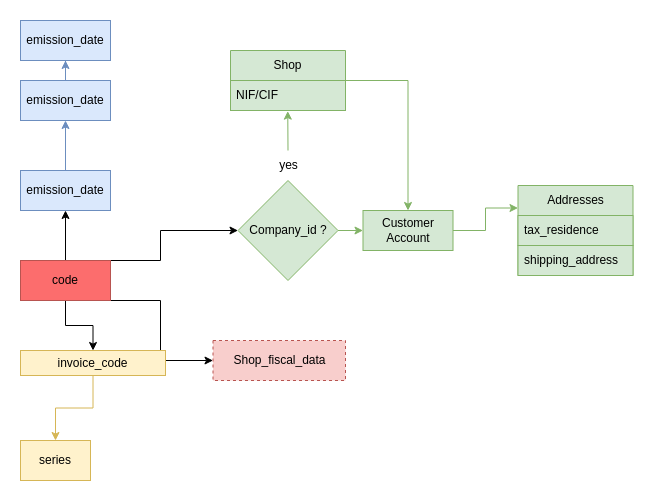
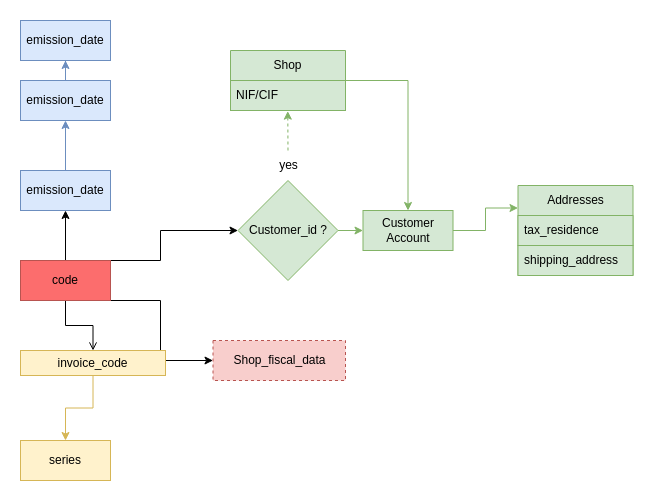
  <mxCell id="0" />
  <mxCell id="1" parent="0" />
  <mxCell id="2" style="edgeStyle=orthogonalEdgeStyle;rounded=0;orthogonalLoop=1;jettySize=auto;html=1;exitX=1;exitY=0;exitDx=0;exitDy=0;entryX=0;entryY=0.5;entryDx=0;entryDy=0;" edge="1" parent="1" source="6" target="13"><mxGeometry relative="1" as="geometry"><mxPoint x="-70" y="270" as="targetPoint" /><Array as="points"><mxPoint x="160" y="260" /><mxPoint x="160" y="230" /></Array></mxGeometry></mxCell>
- <mxCell id="3" style="edgeStyle=orthogonalEdgeStyle;rounded=0;orthogonalLoop=1;jettySize=auto;html=1;exitX=0.5;exitY=1;exitDx=0;exitDy=0;" edge="1" parent="1" source="6" target="21"><mxGeometry relative="1" as="geometry" /></mxCell>
+ <mxCell id="3" style="edgeStyle=orthogonalEdgeStyle;rounded=0;orthogonalLoop=1;jettySize=auto;html=1;exitX=0.5;exitY=1;exitDx=0;exitDy=0;endArrow=open;" edge="1" parent="1" source="6" target="21"><mxGeometry relative="1" as="geometry" /></mxCell>
  <mxCell id="4" style="edgeStyle=orthogonalEdgeStyle;rounded=0;orthogonalLoop=1;jettySize=auto;html=1;exitX=0.5;exitY=0;exitDx=0;exitDy=0;" edge="1" parent="1" source="6" target="24"><mxGeometry relative="1" as="geometry" /></mxCell>
  <mxCell id="5" style="edgeStyle=orthogonalEdgeStyle;rounded=0;orthogonalLoop=1;jettySize=auto;html=1;exitX=1;exitY=1;exitDx=0;exitDy=0;entryX=0;entryY=0.5;entryDx=0;entryDy=0;" edge="1" parent="1" source="6" target="28"><mxGeometry relative="1" as="geometry"><mxPoint x="280" y="360" as="targetPoint" /><Array as="points"><mxPoint x="160" y="300" /><mxPoint x="160" y="360" /></Array></mxGeometry></mxCell>
  <mxCell id="6" value="&lt;div&gt;code&lt;/div&gt;" style="rounded=0;whiteSpace=wrap;html=1;fillColor=#FC6D6D;strokeColor=#b85450;" vertex="1" parent="1"><mxGeometry x="20" y="260" width="90" height="40" as="geometry" /></mxCell>
  <mxCell id="7" style="edgeStyle=orthogonalEdgeStyle;rounded=0;orthogonalLoop=1;jettySize=auto;html=1;exitX=1;exitY=0.5;exitDx=0;exitDy=0;entryX=0;entryY=0.25;entryDx=0;entryDy=0;fillColor=#d5e8d4;strokeColor=#82b366;" edge="1" parent="1" source="19" target="16"><mxGeometry relative="1" as="geometry" /></mxCell>
  <mxCell id="8" style="edgeStyle=orthogonalEdgeStyle;rounded=0;orthogonalLoop=1;jettySize=auto;html=1;exitX=1;exitY=0.5;exitDx=0;exitDy=0;entryX=0.5;entryY=0;entryDx=0;entryDy=0;fillColor=#d5e8d4;strokeColor=#82b366;" edge="1" parent="1" source="9" target="19"><mxGeometry relative="1" as="geometry" /></mxCell>
  <mxCell id="9" value="&lt;div&gt;Shop&lt;/div&gt;" style="swimlane;fontStyle=0;childLayout=stackLayout;horizontal=1;startSize=30;horizontalStack=0;resizeParent=1;resizeParentMax=0;resizeLast=0;collapsible=1;marginBottom=0;whiteSpace=wrap;html=1;fillColor=#d5e8d4;strokeColor=#82b366;" vertex="1" parent="1"><mxGeometry x="230" y="50" width="115" height="60" as="geometry" /></mxCell>
  <mxCell id="10" value="NIF/CIF" style="text;strokeColor=#82b366;fillColor=#d5e8d4;align=left;verticalAlign=middle;spacingLeft=4;spacingRight=4;overflow=hidden;points=[[0,0.5],[1,0.5]];portConstraint=eastwest;rotatable=0;whiteSpace=wrap;html=1;" vertex="1" parent="9"><mxGeometry y="30" width="115" height="30" as="geometry" /></mxCell>
- <mxCell id="11" style="edgeStyle=orthogonalEdgeStyle;rounded=0;orthogonalLoop=1;jettySize=auto;html=1;exitX=0.5;exitY=0;exitDx=0;exitDy=0;startArrow=none;entryX=0.498;entryY=1.021;entryDx=0;entryDy=0;entryPerimeter=0;fillColor=#d5e8d4;strokeColor=#82b366;" edge="1" parent="1" source="14" target="10"><mxGeometry relative="1" as="geometry"><mxPoint x="276.5" y="120" as="targetPoint" /></mxGeometry></mxCell>
+ <mxCell id="11" style="edgeStyle=orthogonalEdgeStyle;rounded=0;orthogonalLoop=1;jettySize=auto;html=1;exitX=0.5;exitY=0;exitDx=0;exitDy=0;startArrow=none;entryX=0.498;entryY=1.021;entryDx=0;entryDy=0;entryPerimeter=0;fillColor=#d5e8d4;strokeColor=#82b366;dashed=1;" edge="1" parent="1" source="14" target="10"><mxGeometry relative="1" as="geometry"><mxPoint x="276.5" y="120" as="targetPoint" /></mxGeometry></mxCell>
  <mxCell id="12" style="edgeStyle=orthogonalEdgeStyle;rounded=0;orthogonalLoop=1;jettySize=auto;html=1;exitX=1;exitY=0.5;exitDx=0;exitDy=0;entryX=0;entryY=0.5;entryDx=0;entryDy=0;fillColor=#d5e8d4;strokeColor=#82b366;" edge="1" parent="1" source="13" target="19"><mxGeometry relative="1" as="geometry" /></mxCell>
- <mxCell id="13" value="Company_id ?" style="rhombus;whiteSpace=wrap;html=1;fillColor=#d5e8d4;strokeColor=#82b366;" vertex="1" parent="1"><mxGeometry x="237.5" y="180" width="100" height="100" as="geometry" /></mxCell>
+ <mxCell id="13" value="Customer_id ?" style="rhombus;whiteSpace=wrap;html=1;fillColor=#d5e8d4;strokeColor=#82b366;" vertex="1" parent="1"><mxGeometry x="237.5" y="180" width="100" height="100" as="geometry" /></mxCell>
  <mxCell id="14" value="yes" style="text;html=1;align=center;verticalAlign=middle;resizable=0;points=[];autosize=1;" vertex="1" parent="1"><mxGeometry x="267.5" y="150" width="40" height="30" as="geometry" /></mxCell>
  <mxCell id="15" value="" style="edgeStyle=orthogonalEdgeStyle;rounded=0;orthogonalLoop=1;jettySize=auto;html=1;exitX=0.5;exitY=0;exitDx=0;exitDy=0;entryX=0.501;entryY=1.01;entryDx=0;entryDy=0;entryPerimeter=0;endArrow=none;fillColor=#d5e8d4;strokeColor=#82b366;" edge="1" parent="1" source="13" target="14"><mxGeometry relative="1" as="geometry"><mxPoint x="277.5" y="180" as="sourcePoint" /><mxPoint x="277.615" y="100.3" as="targetPoint" /></mxGeometry></mxCell>
  <mxCell id="16" value="Addresses" style="swimlane;fontStyle=0;childLayout=stackLayout;horizontal=1;startSize=30;horizontalStack=0;resizeParent=1;resizeParentMax=0;resizeLast=0;collapsible=1;marginBottom=0;whiteSpace=wrap;html=1;fillColor=#d5e8d4;strokeColor=#82b366;" vertex="1" parent="1"><mxGeometry x="517.5" y="185" width="115" height="90" as="geometry" /></mxCell>
  <mxCell id="17" value="tax_residence" style="text;strokeColor=#82b366;fillColor=#d5e8d4;align=left;verticalAlign=middle;spacingLeft=4;spacingRight=4;overflow=hidden;points=[[0,0.5],[1,0.5]];portConstraint=eastwest;rotatable=0;whiteSpace=wrap;html=1;" vertex="1" parent="16"><mxGeometry y="30" width="115" height="30" as="geometry" /></mxCell>
  <mxCell id="18" value="shipping_address" style="text;strokeColor=#82b366;fillColor=#d5e8d4;align=left;verticalAlign=middle;spacingLeft=4;spacingRight=4;overflow=hidden;points=[[0,0.5],[1,0.5]];portConstraint=eastwest;rotatable=0;whiteSpace=wrap;html=1;" vertex="1" parent="16"><mxGeometry y="60" width="115" height="30" as="geometry" /></mxCell>
  <mxCell id="19" value="&lt;div&gt;Customer Account&lt;br&gt;&lt;/div&gt;" style="rounded=0;whiteSpace=wrap;html=1;fillColor=#d5e8d4;strokeColor=#82b366;" vertex="1" parent="1"><mxGeometry x="362.5" y="210" width="90" height="40" as="geometry" /></mxCell>
  <mxCell id="20" style="edgeStyle=orthogonalEdgeStyle;rounded=0;orthogonalLoop=1;jettySize=auto;html=1;exitX=0.5;exitY=1;exitDx=0;exitDy=0;fillColor=#fff2cc;strokeColor=#d6b656;" edge="1" parent="1" source="21" target="22"><mxGeometry relative="1" as="geometry" /></mxCell>
  <mxCell id="21" value="invoice_code" style="rounded=0;whiteSpace=wrap;html=1;fillColor=#fff2cc;strokeColor=#d6b656;" vertex="1" parent="1"><mxGeometry x="20" y="350" width="145" height="25" as="geometry" /></mxCell>
- <mxCell id="22" value="series" style="rounded=0;whiteSpace=wrap;html=1;fillColor=#fff2cc;strokeColor=#d6b656;" vertex="1" parent="1"><mxGeometry x="20" y="440" width="70" height="40" as="geometry" /></mxCell>
+ <mxCell id="22" value="series" style="rounded=0;whiteSpace=wrap;html=1;fillColor=#fff2cc;strokeColor=#d6b656;" vertex="1" parent="1"><mxGeometry x="20" y="440" width="90" height="40" as="geometry" /></mxCell>
  <mxCell id="23" style="edgeStyle=orthogonalEdgeStyle;rounded=0;orthogonalLoop=1;jettySize=auto;html=1;exitX=0.5;exitY=0;exitDx=0;exitDy=0;fillColor=#dae8fc;strokeColor=#6c8ebf;" edge="1" parent="1" source="24" target="26"><mxGeometry relative="1" as="geometry" /></mxCell>
  <mxCell id="24" value="&lt;div&gt;emission_date&lt;/div&gt;" style="rounded=0;whiteSpace=wrap;html=1;fillColor=#dae8fc;strokeColor=#6c8ebf;" vertex="1" parent="1"><mxGeometry x="20" y="170" width="90" height="40" as="geometry" /></mxCell>
  <mxCell id="25" style="edgeStyle=orthogonalEdgeStyle;rounded=0;orthogonalLoop=1;jettySize=auto;html=1;exitX=0.5;exitY=0;exitDx=0;exitDy=0;fillColor=#dae8fc;strokeColor=#6c8ebf;" edge="1" parent="1" source="26" target="27"><mxGeometry relative="1" as="geometry" /></mxCell>
  <mxCell id="26" value="&lt;div&gt;emission_date&lt;/div&gt;" style="rounded=0;whiteSpace=wrap;html=1;fillColor=#dae8fc;strokeColor=#6c8ebf;" vertex="1" parent="1"><mxGeometry x="20" y="80" width="90" height="40" as="geometry" /></mxCell>
  <mxCell id="27" value="&lt;div&gt;emission_date&lt;/div&gt;" style="rounded=0;whiteSpace=wrap;html=1;fillColor=#dae8fc;strokeColor=#6c8ebf;" vertex="1" parent="1"><mxGeometry x="20" y="20" width="90" height="40" as="geometry" /></mxCell>
  <mxCell id="28" value="Shop_fiscal_data" style="rounded=0;whiteSpace=wrap;html=1;fillColor=#f8cecc;strokeColor=#b85450;dashed=1;" vertex="1" parent="1"><mxGeometry x="212.5" y="340" width="132.5" height="40" as="geometry" /></mxCell>
